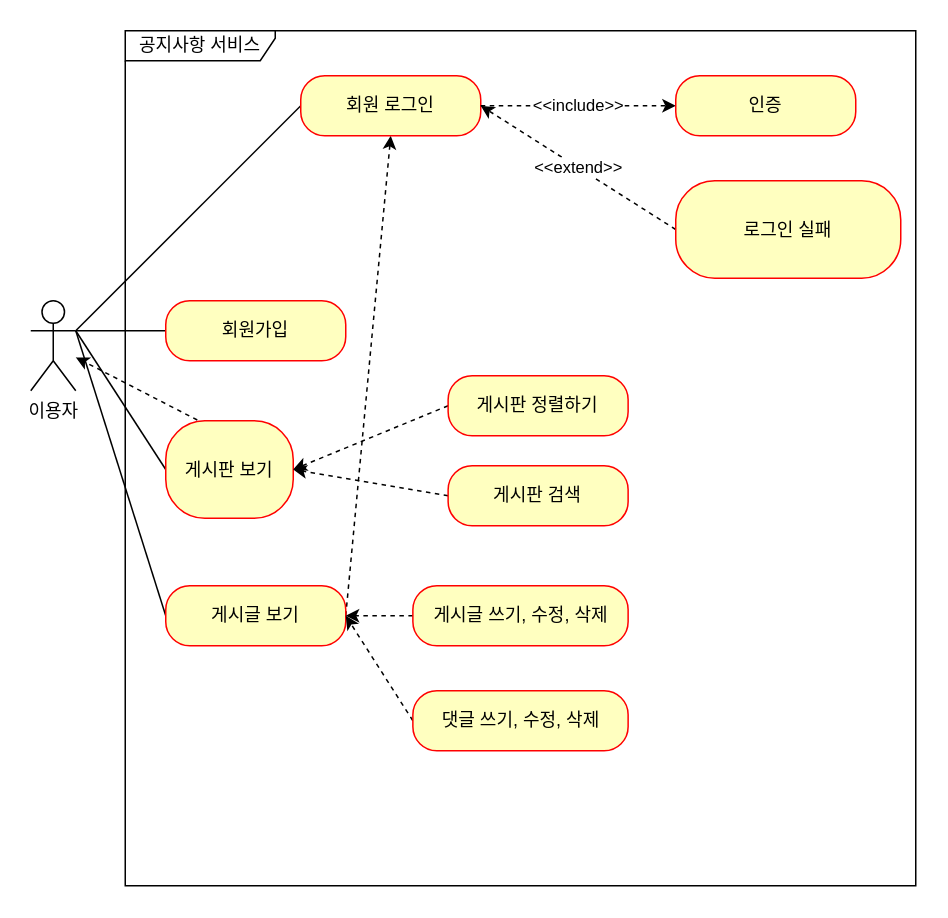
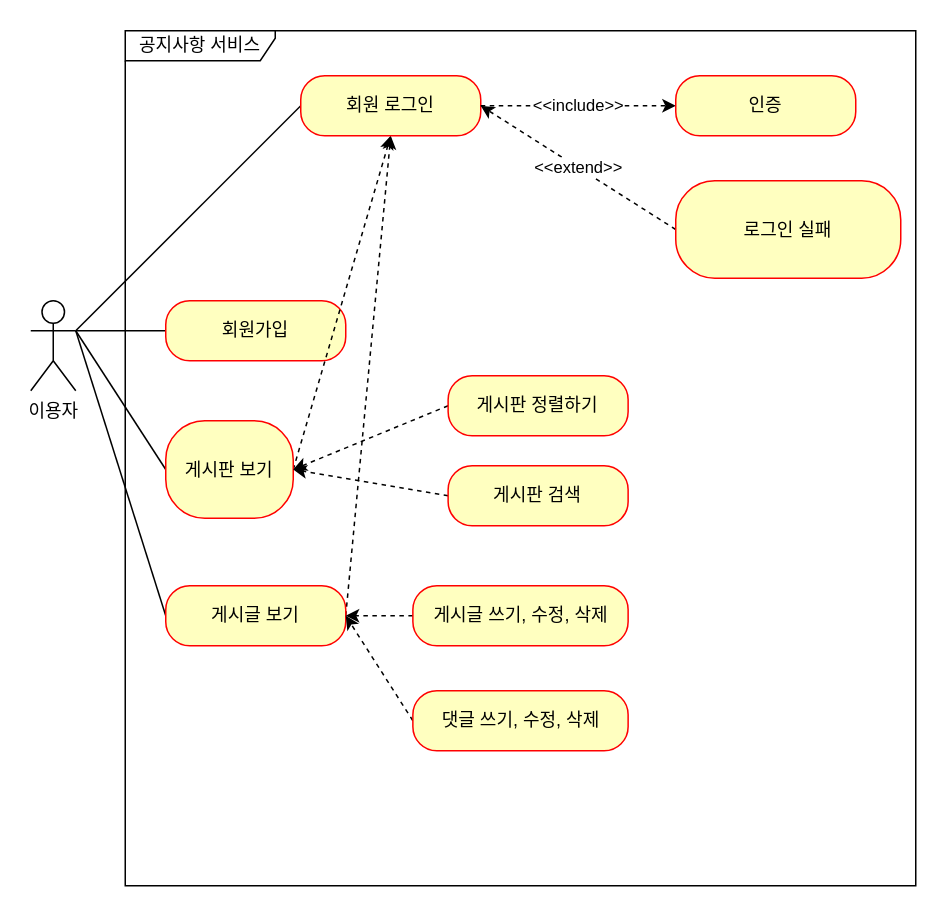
  <mxCell id="0" />
  <mxCell id="1" parent="0" />
  <mxCell id="2" value="이용자&lt;br&gt;" style="shape=umlActor;verticalLabelPosition=bottom;verticalAlign=top;html=1;" vertex="1" parent="1"><mxGeometry x="20" y="200" width="30" height="60" as="geometry" /></mxCell>
  <mxCell id="3" value="공지사항 서비스" style="shape=umlFrame;whiteSpace=wrap;html=1;pointerEvents=0;width=100;height=20;" vertex="1" parent="1"><mxGeometry x="83" y="20" width="527" height="570" as="geometry" /></mxCell>
  <mxCell id="4" style="rounded=0;orthogonalLoop=1;jettySize=auto;html=1;exitX=0;exitY=0.5;exitDx=0;exitDy=0;endArrow=none;endFill=0;entryX=1;entryY=0.333;entryDx=0;entryDy=0;entryPerimeter=0;" edge="1" parent="1" source="5" target="2"><mxGeometry relative="1" as="geometry" /></mxCell>
  <mxCell id="5" value="회원가입" style="rounded=1;whiteSpace=wrap;html=1;arcSize=40;fontColor=#000000;fillColor=#ffffc0;strokeColor=#ff0000;" vertex="1" parent="1"><mxGeometry x="110" y="200" width="120" height="40" as="geometry" /></mxCell>
  <mxCell id="6" style="edgeStyle=none;rounded=0;orthogonalLoop=1;jettySize=auto;html=1;exitX=0;exitY=0.5;exitDx=0;exitDy=0;endArrow=none;endFill=0;" edge="1" parent="1" source="8"><mxGeometry relative="1" as="geometry"><mxPoint x="50" y="220" as="targetPoint" /></mxGeometry></mxCell>
- <mxCell id="7" style="edgeStyle=none;rounded=0;orthogonalLoop=1;jettySize=auto;html=1;exitX=1;exitY=0.5;exitDx=0;exitDy=0;dashed=1;endArrow=classic;endFill=1;" edge="1" parent="1" source="8" target="2"><mxGeometry relative="1" as="geometry" /></mxCell>
+ <mxCell id="7" style="edgeStyle=none;rounded=0;orthogonalLoop=1;jettySize=auto;html=1;exitX=1;exitY=0.5;exitDx=0;exitDy=0;entryX=0.5;entryY=1;entryDx=0;entryDy=0;dashed=1;endArrow=classic;endFill=1;" edge="1" parent="1" source="8" target="13"><mxGeometry relative="1" as="geometry" /></mxCell>
  <mxCell id="8" value="게시판 보기" style="rounded=1;whiteSpace=wrap;html=1;arcSize=40;fontColor=#000000;fillColor=#ffffc0;strokeColor=#ff0000;" vertex="1" parent="1"><mxGeometry x="110" y="280" width="85" height="65" as="geometry" /></mxCell>
  <mxCell id="9" style="edgeStyle=none;rounded=0;orthogonalLoop=1;jettySize=auto;html=1;exitX=0;exitY=0.5;exitDx=0;exitDy=0;endArrow=none;endFill=0;" edge="1" parent="1" source="11"><mxGeometry relative="1" as="geometry"><mxPoint x="50" y="220" as="targetPoint" /></mxGeometry></mxCell>
  <mxCell id="10" style="edgeStyle=none;rounded=0;orthogonalLoop=1;jettySize=auto;html=1;exitX=1;exitY=0.5;exitDx=0;exitDy=0;entryX=0.5;entryY=1;entryDx=0;entryDy=0;dashed=1;endArrow=classic;endFill=1;" edge="1" parent="1" source="11" target="13"><mxGeometry relative="1" as="geometry" /></mxCell>
  <mxCell id="11" value="게시글 보기" style="rounded=1;whiteSpace=wrap;html=1;arcSize=40;fontColor=#000000;fillColor=#ffffc0;strokeColor=#ff0000;" vertex="1" parent="1"><mxGeometry x="110" y="390" width="120" height="40" as="geometry" /></mxCell>
  <mxCell id="12" style="edgeStyle=none;rounded=0;orthogonalLoop=1;jettySize=auto;html=1;exitX=0;exitY=0.5;exitDx=0;exitDy=0;endArrow=none;endFill=0;" edge="1" parent="1" source="13"><mxGeometry relative="1" as="geometry"><mxPoint x="50" y="220" as="targetPoint" /></mxGeometry></mxCell>
  <mxCell id="13" value="회원 로그인" style="rounded=1;whiteSpace=wrap;html=1;arcSize=40;fontColor=#000000;fillColor=#ffffc0;strokeColor=#ff0000;" vertex="1" parent="1"><mxGeometry x="200" y="50" width="120" height="40" as="geometry" /></mxCell>
  <mxCell id="14" value="&amp;lt;&amp;lt;include&amp;gt;&amp;gt;" style="edgeStyle=none;rounded=0;orthogonalLoop=1;jettySize=auto;html=1;exitX=1;exitY=0.5;exitDx=0;exitDy=0;endArrow=classic;endFill=1;dashed=1;entryX=0;entryY=0.5;entryDx=0;entryDy=0;" edge="1" parent="1" source="13" target="15"><mxGeometry relative="1" as="geometry" /></mxCell>
  <mxCell id="15" value="인증" style="rounded=1;whiteSpace=wrap;html=1;arcSize=40;fontColor=#000000;fillColor=#ffffc0;strokeColor=#ff0000;" vertex="1" parent="1"><mxGeometry x="450" y="50" width="120" height="40" as="geometry" /></mxCell>
  <mxCell id="16" value="&amp;lt;&amp;lt;extend&amp;gt;&amp;gt;" style="edgeStyle=none;rounded=0;orthogonalLoop=1;jettySize=auto;html=1;exitX=0;exitY=0.5;exitDx=0;exitDy=0;entryX=1;entryY=0.5;entryDx=0;entryDy=0;endArrow=classic;endFill=1;dashed=1;" edge="1" parent="1" source="17" target="13"><mxGeometry relative="1" as="geometry" /></mxCell>
  <mxCell id="17" value="로그인 실패" style="rounded=1;whiteSpace=wrap;html=1;arcSize=40;fontColor=#000000;fillColor=#ffffc0;strokeColor=#ff0000;" vertex="1" parent="1"><mxGeometry x="450" y="120" width="150" height="65" as="geometry" /></mxCell>
  <mxCell id="18" style="edgeStyle=none;rounded=0;orthogonalLoop=1;jettySize=auto;html=1;exitX=0;exitY=0.5;exitDx=0;exitDy=0;entryX=1;entryY=0.5;entryDx=0;entryDy=0;dashed=1;endArrow=classic;endFill=1;" edge="1" parent="1" source="19" target="8"><mxGeometry relative="1" as="geometry" /></mxCell>
  <mxCell id="19" value="게시판 정렬하기" style="rounded=1;whiteSpace=wrap;html=1;arcSize=40;fontColor=#000000;fillColor=#ffffc0;strokeColor=#ff0000;" vertex="1" parent="1"><mxGeometry x="298.25" y="250" width="120" height="40" as="geometry" /></mxCell>
  <mxCell id="20" style="edgeStyle=none;rounded=0;orthogonalLoop=1;jettySize=auto;html=1;exitX=0;exitY=0.5;exitDx=0;exitDy=0;entryX=1;entryY=0.5;entryDx=0;entryDy=0;dashed=1;endArrow=classic;endFill=1;" edge="1" parent="1" source="21" target="8"><mxGeometry relative="1" as="geometry" /></mxCell>
  <mxCell id="21" value="게시판 검색" style="rounded=1;whiteSpace=wrap;html=1;arcSize=40;fontColor=#000000;fillColor=#ffffc0;strokeColor=#ff0000;" vertex="1" parent="1"><mxGeometry x="298.25" y="310" width="120" height="40" as="geometry" /></mxCell>
  <mxCell id="22" style="edgeStyle=none;rounded=0;orthogonalLoop=1;jettySize=auto;html=1;exitX=0;exitY=0.5;exitDx=0;exitDy=0;entryX=1;entryY=0.5;entryDx=0;entryDy=0;dashed=1;endArrow=classic;endFill=1;" edge="1" parent="1" source="23" target="11"><mxGeometry relative="1" as="geometry" /></mxCell>
  <mxCell id="23" value="게시글 쓰기, 수정, 삭제" style="rounded=1;whiteSpace=wrap;html=1;arcSize=40;fontColor=#000000;fillColor=#ffffc0;strokeColor=#ff0000;" vertex="1" parent="1"><mxGeometry x="274.75" y="390" width="143.5" height="40" as="geometry" /></mxCell>
  <mxCell id="24" style="edgeStyle=none;rounded=0;orthogonalLoop=1;jettySize=auto;html=1;exitX=0;exitY=0.5;exitDx=0;exitDy=0;entryX=1;entryY=0.5;entryDx=0;entryDy=0;dashed=1;endArrow=classic;endFill=1;" edge="1" parent="1" source="25" target="11"><mxGeometry relative="1" as="geometry" /></mxCell>
  <mxCell id="25" value="댓글 쓰기, 수정, 삭제" style="rounded=1;whiteSpace=wrap;html=1;arcSize=40;fontColor=#000000;fillColor=#ffffc0;strokeColor=#ff0000;" vertex="1" parent="1"><mxGeometry x="274.75" y="460" width="143.5" height="40" as="geometry" /></mxCell>
